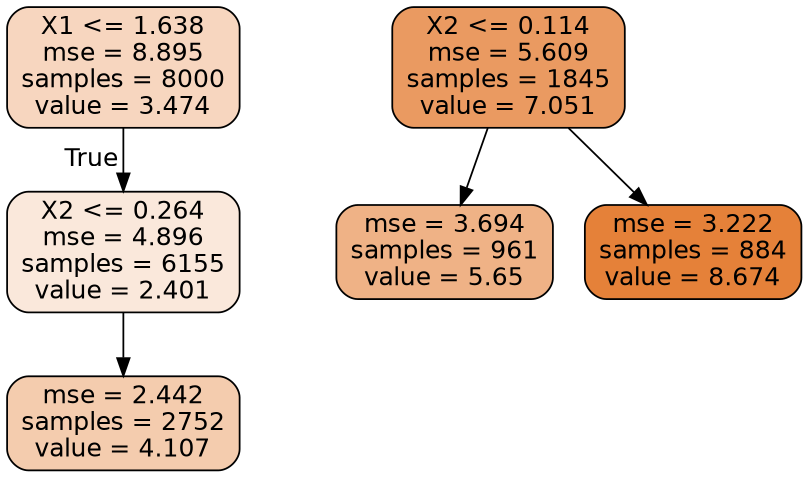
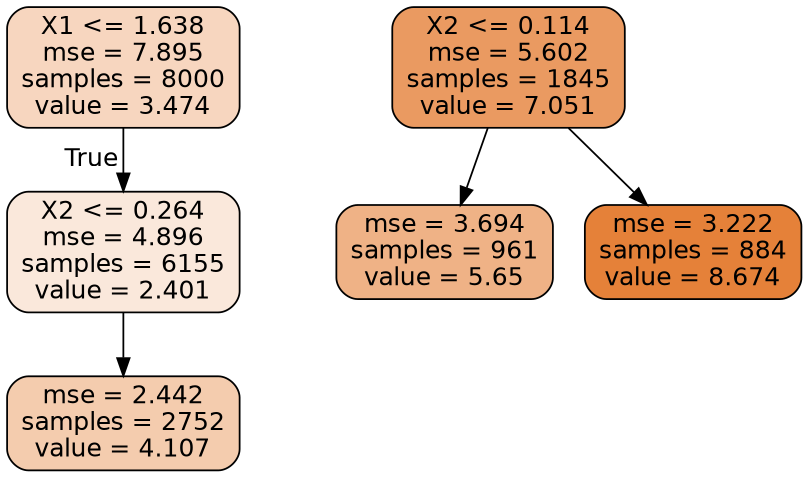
  digraph {
    node [color=black fontname=helvetica shape=box style="filled, rounded"]
    edge [fontname=helvetica]
-   n1 [fillcolor="#f7d6bf" label="X1 <= 1.638\nmse = 8.895\nsamples = 8000\nvalue = 3.474"]
+   n1 [fillcolor="#f7d6bf" label="X1 <= 1.638\nmse = 7.895\nsamples = 8000\nvalue = 3.474"]
    n2 [fillcolor="#fae8db" label="X2 <= 0.264\nmse = 4.896\nsamples = 6155\nvalue = 2.401"]
    n3 [fillcolor="#f4ccae" label="mse = 2.442\nsamples = 2752\nvalue = 4.107"]
-   n4 [fillcolor="#ea9a61" label="X2 <= 0.114\nmse = 5.609\nsamples = 1845\nvalue = 7.051"]
+   n4 [fillcolor="#ea9a61" label="X2 <= 0.114\nmse = 5.602\nsamples = 1845\nvalue = 7.051"]
    n5 [fillcolor="#efb286" label="mse = 3.694\nsamples = 961\nvalue = 5.65"]
    n6 [fillcolor="#e58139" label="mse = 3.222\nsamples = 884\nvalue = 8.674"]
    n1 -> n2 [headlabel=True labelangle=45 labeldistance=2.5]
    n2 -> n3
    n4 -> n5
    n4 -> n6
  }
